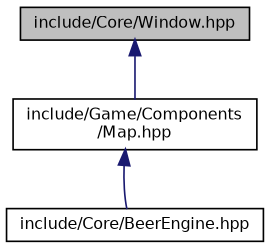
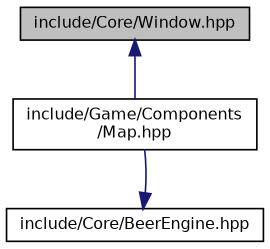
  digraph {
    node [color=black fillcolor=white fontname=Helvetica fontsize=10 shape=record style=filled]
    edge [color=midnightblue dir=back fontname=Helvetica fontsize=10 labelfontname=Helvetica labelfontsize=10 style=solid]
    n1 [fillcolor=grey75 fontcolor=black height=0.2 label="include/Core/Window.hpp" width=0.4]
    n2 [height=0.2 label="include/Game/Components\l/Map.hpp" width=0.4]
    n3 [height=0.2 label="include/Core/BeerEngine.hpp" width=0.4]
    n1 -> n2
-   n2 -> n3
+   n3 -> n2
  }
